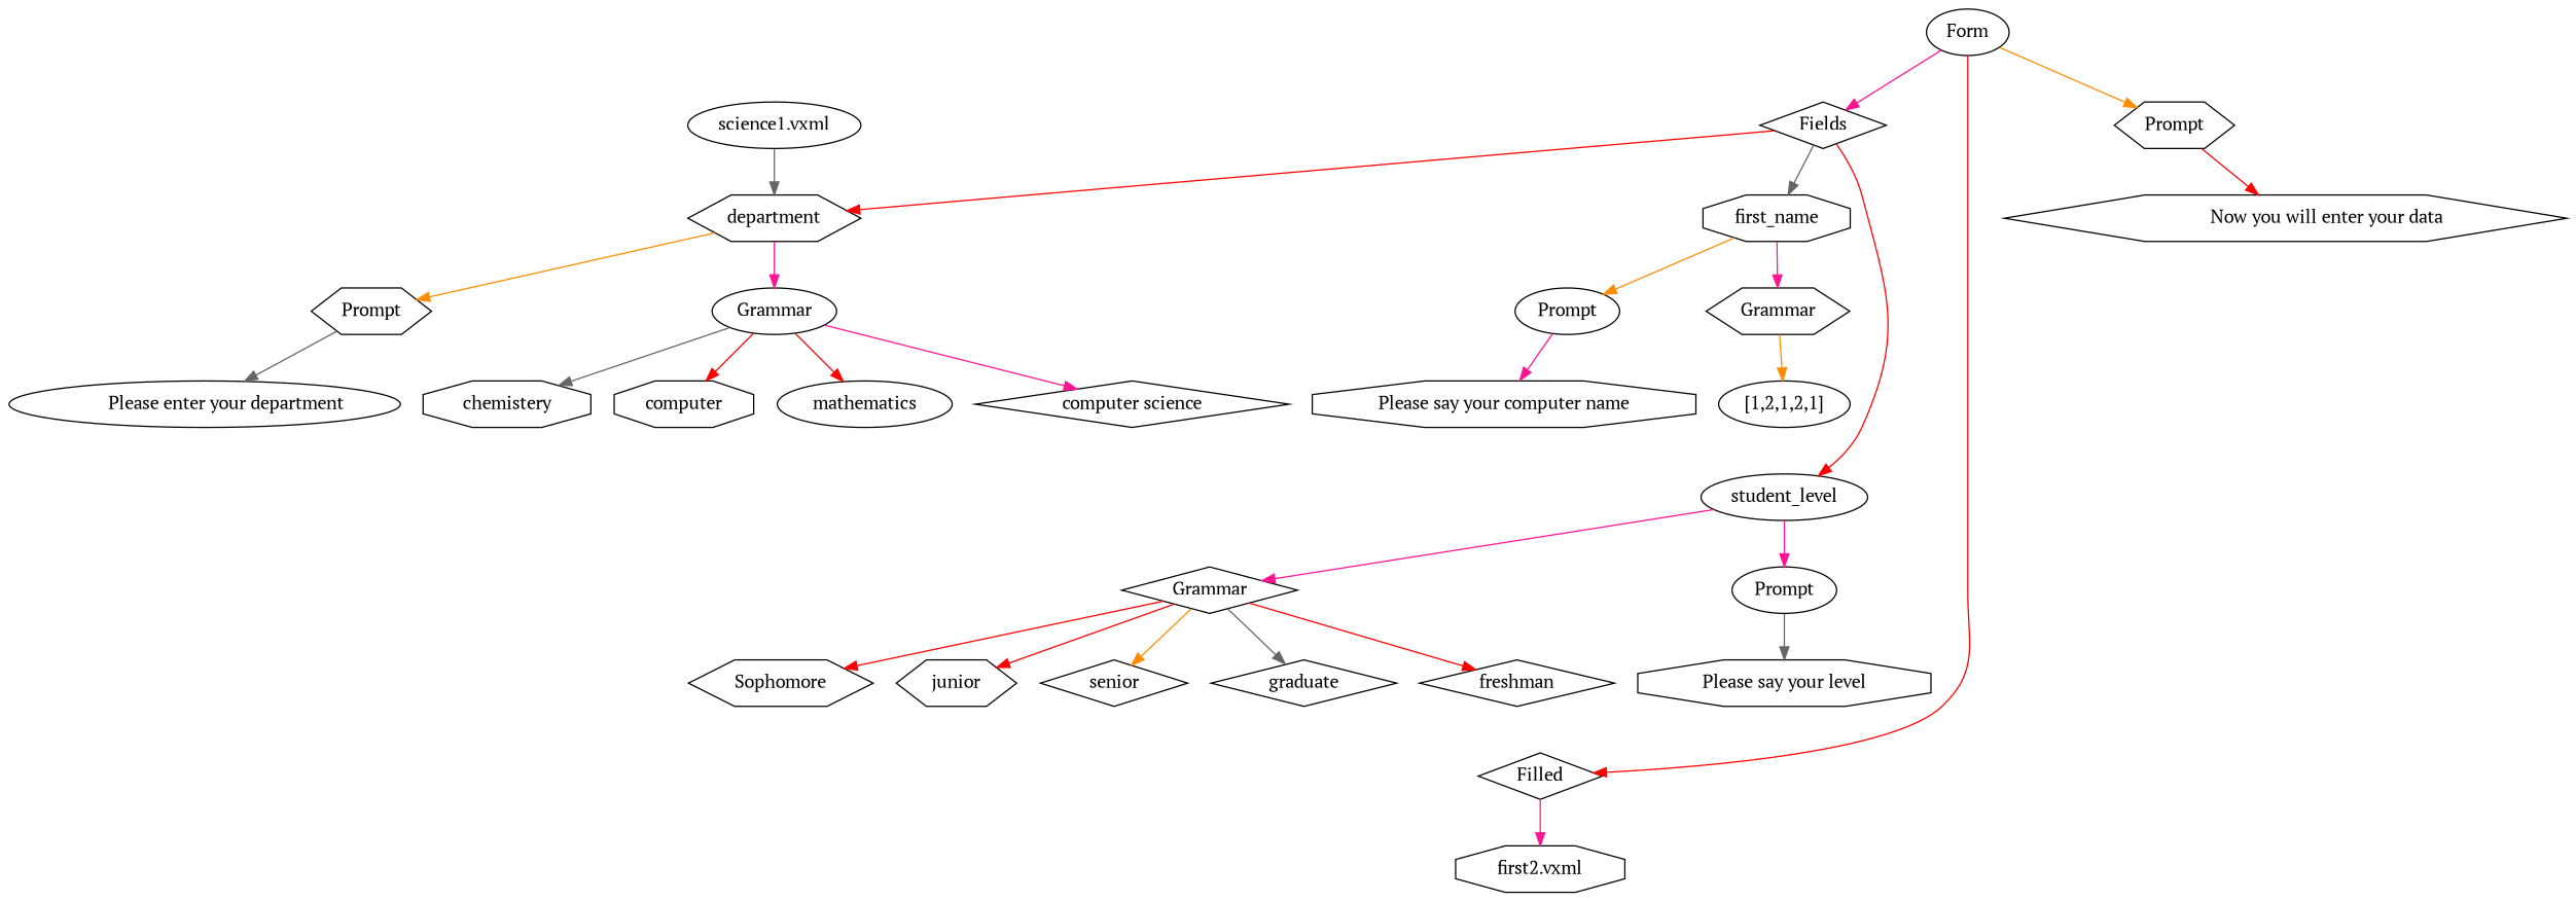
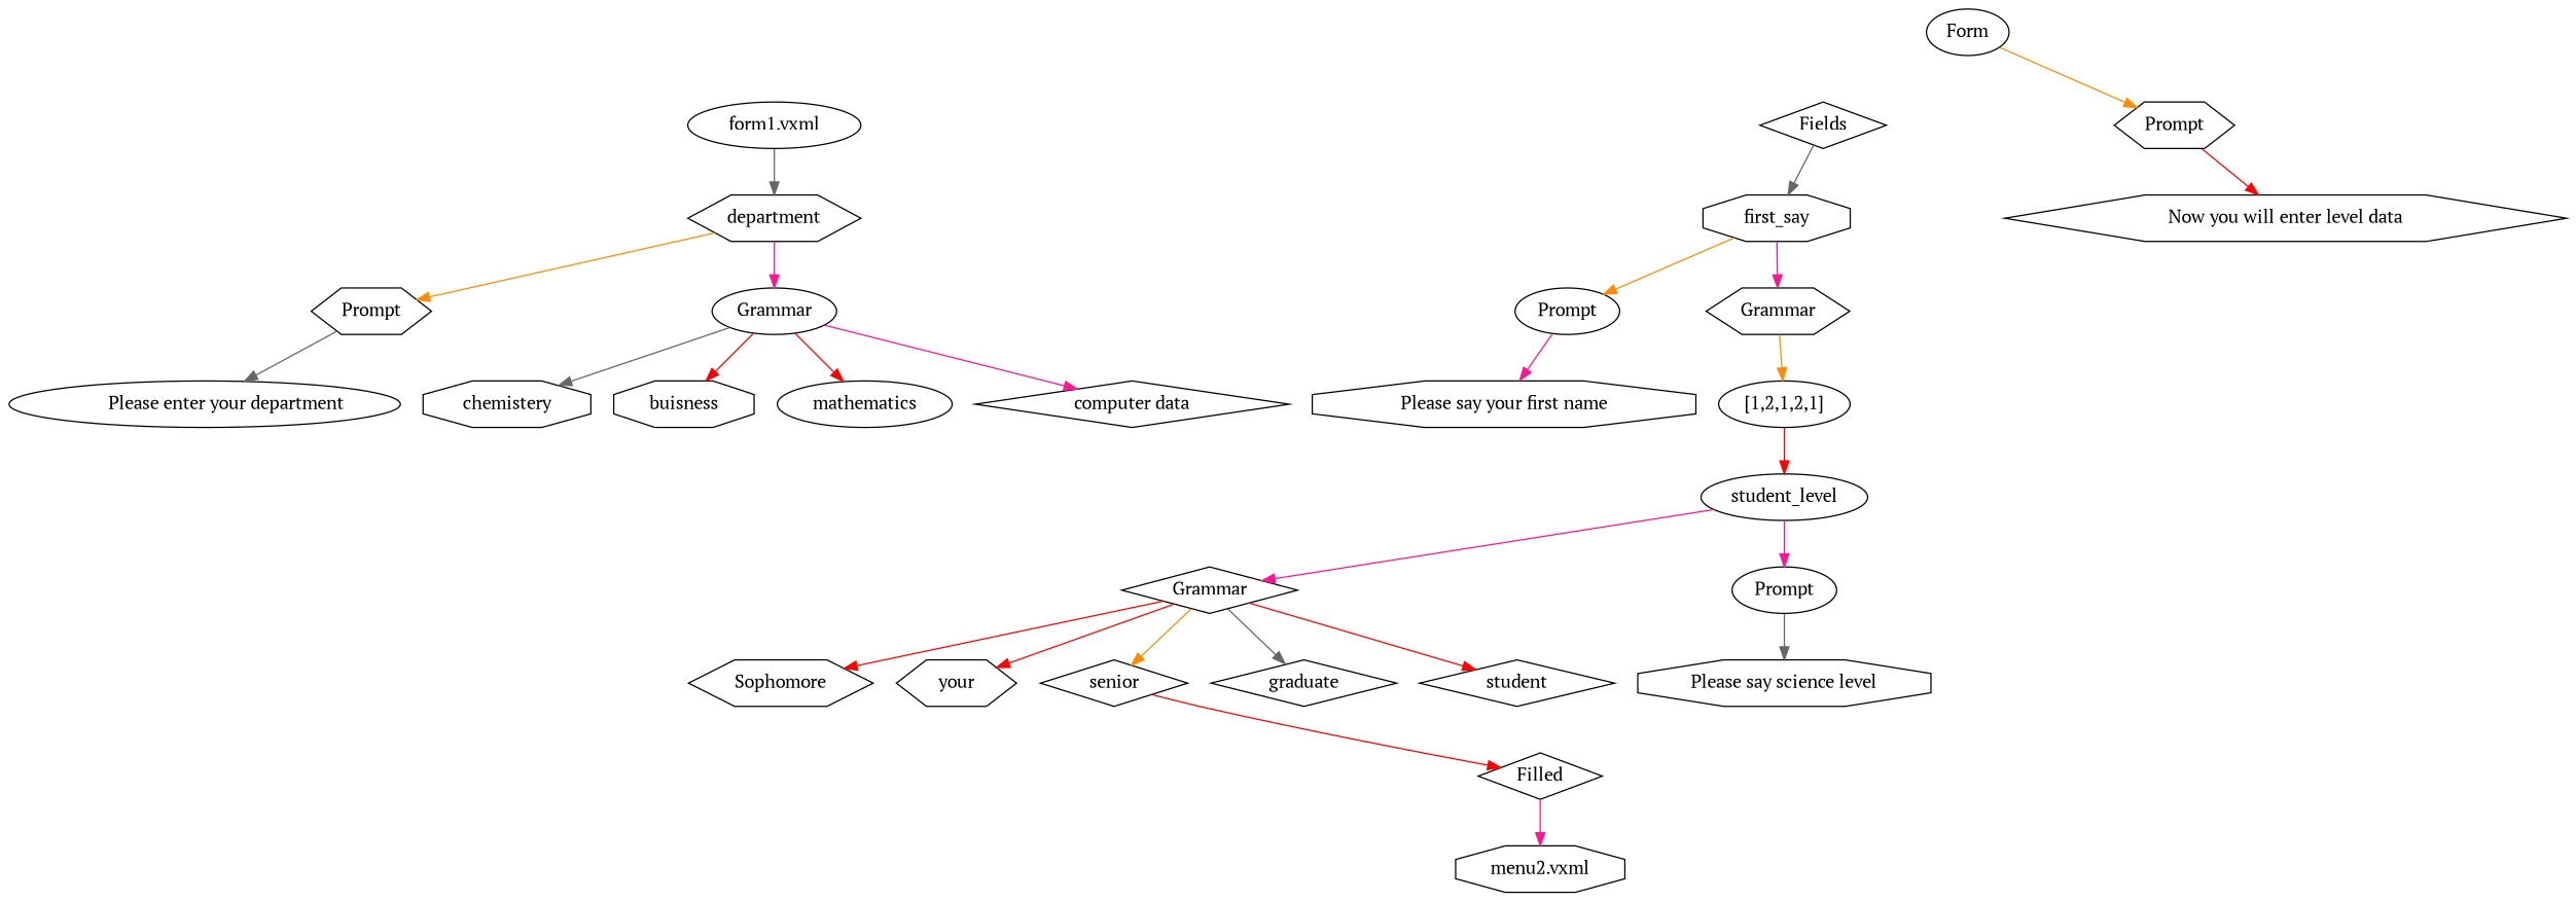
  digraph {
    fontname="PT Serif"
    node [fontname="PT Serif" shape=ellipse]
    edge [color=red fontname="PT Serif"]
-   n1 [label="science1.vxml"]
+   n1 [label="form1.vxml"]
    n2 [label=department shape=hexagon]
    n3 [label=Form]
    n4 [label=Prompt shape=hexagon]
    n5 [label=Fields shape=diamond]
    n6 [label=Filled shape=diamond]
-   n7 [label="                     Now you will enter your data    " shape=hexagon]
-   n8 [label=first_name shape=octagon]
+   n7 [label="Now you will enter level data" shape=hexagon]
+   n8 [label=first_say shape=octagon]
    n9 [label=student_level]
-   n10 [label="first2.vxml" shape=octagon]
+   n10 [label="menu2.vxml" shape=octagon]
    n11 [label=Prompt]
    n12 [label=Grammar shape=hexagon]
    n13 [label=Prompt shape=hexagon]
    n14 [label=Grammar]
    n15 [label=Prompt]
    n16 [label=Grammar shape=diamond]
-   n17 [label="Please say your computer name" shape=octagon]
+   n17 [label="Please say your first name" shape=octagon]
    "[1,2,1,2,1]"
    n19 [label="	 Please enter your department"]
-   n20 [label=" computer science " shape=diamond]
+   n20 [label="computer data" shape=diamond]
    n21 [label=" chemistery " shape=octagon]
-   n22 [label=computer shape=octagon]
+   n22 [label=" buisness " shape=octagon]
    n23 [label=" mathematics "]
-   n24 [label="Please say your level" shape=octagon]
-   n25 [label=" freshman " shape=diamond]
+   n24 [label="Please say science level" shape=octagon]
+   n25 [label=student shape=diamond]
    n26 [label=" Sophomore " shape=hexagon]
-   n27 [label=" junior " shape=hexagon]
+   n27 [label=your shape=hexagon]
    n28 [label=" senior " shape=diamond]
    n29 [label=" graduate " shape=diamond]
    n1 -> n2 [color=gray40]
    n2 -> n13 [color=darkorange]
    n2 -> n14 [color=deeppink]
    n3 -> n4 [color=darkorange]
-   n3 -> n5 [color=deeppink]
-   n3 -> n6
+   n28 -> n6
    n4 -> n7
-   n5 -> n2
    n5 -> n8 [color=gray40]
-   n5 -> n9
+   "[1,2,1,2,1]" -> n9
    n6 -> n10 [color=deeppink]
    n8 -> n11 [color=darkorange]
    n8 -> n12 [color=deeppink]
    n9 -> n15 [color=deeppink]
    n9 -> n16 [color=deeppink]
    n11 -> n17 [color=deeppink]
    n12 -> "[1,2,1,2,1]" [color=darkorange]
    n13 -> n19 [color=gray40]
    n14 -> n20 [color=deeppink]
    n14 -> n21 [color=gray40]
    n14 -> n22
    n14 -> n23
    n15 -> n24 [color=gray40]
    n16 -> n25
    n16 -> n26
    n16 -> n27
    n16 -> n28 [color=darkorange]
    n16 -> n29 [color=gray40]
  }
